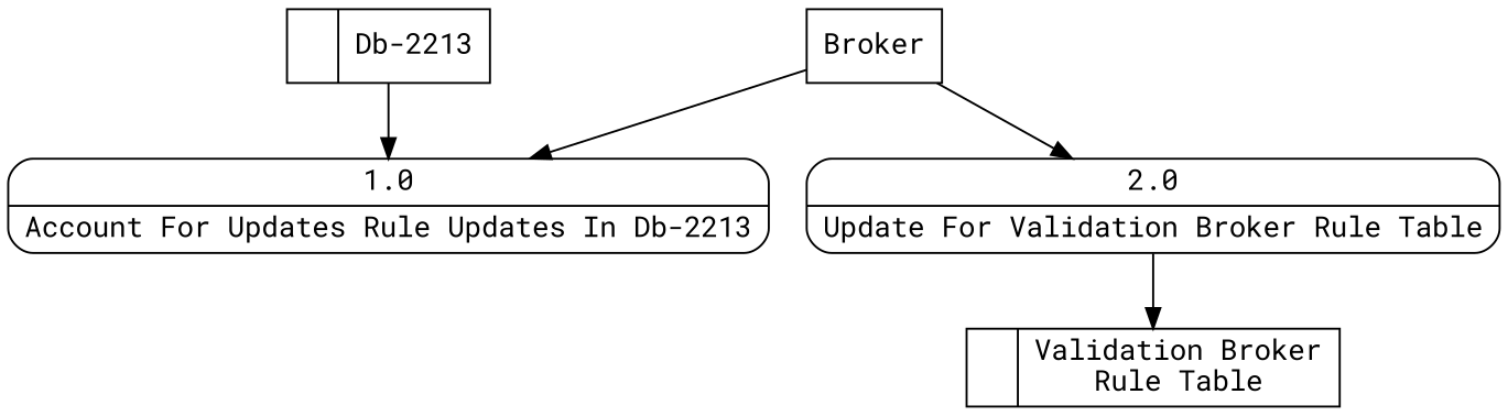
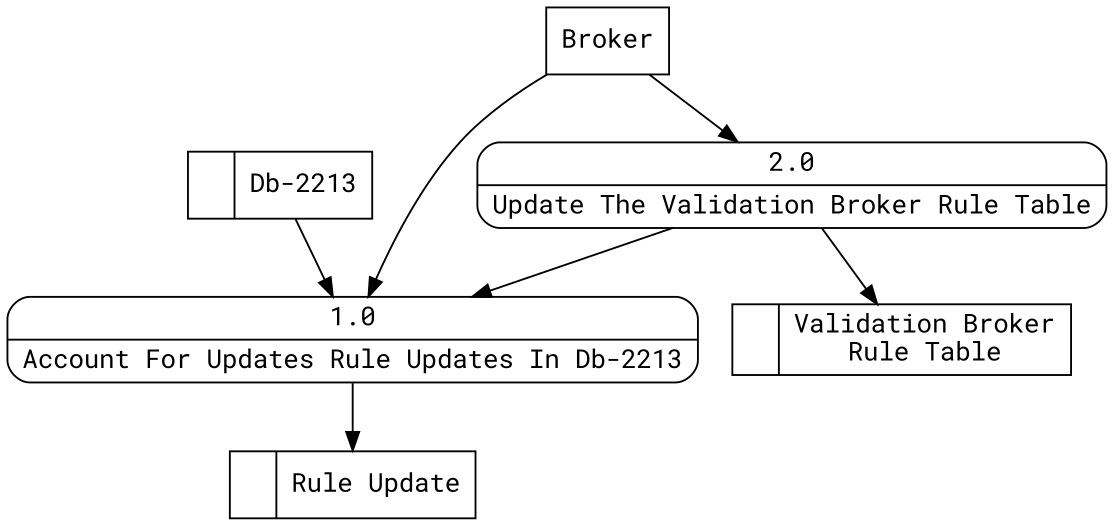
  digraph {
    fontname="Roboto Mono"
    node [fontname="Roboto Mono" shape=record]
    edge [fontname="Roboto Mono"]
    n1 [label="<f0>  |<f1> Validation Broker\nRule Table "]
    n2 [label="<f0>  |<f1> Db-2213 "]
    n3 [label="{<f0> 1.0|<f1> Account For Updates Rule Updates In Db-2213 }" shape=Mrecord]
+   n4 [label="<f0>  |<f1> Rule Update "]
    n5 [label=Broker shape=box]
-   n6 [label="{<f0> 2.0|<f1> Update For Validation Broker Rule Table }" shape=Mrecord]
+   n6 [label="{<f0> 2.0|<f1> Update The Validation Broker Rule Table }" shape=Mrecord]
    n2 -> n3
+   n3 -> n4
    n5 -> n3
    n5 -> n6
    n6 -> n1
+   n6 -> n3
  }
